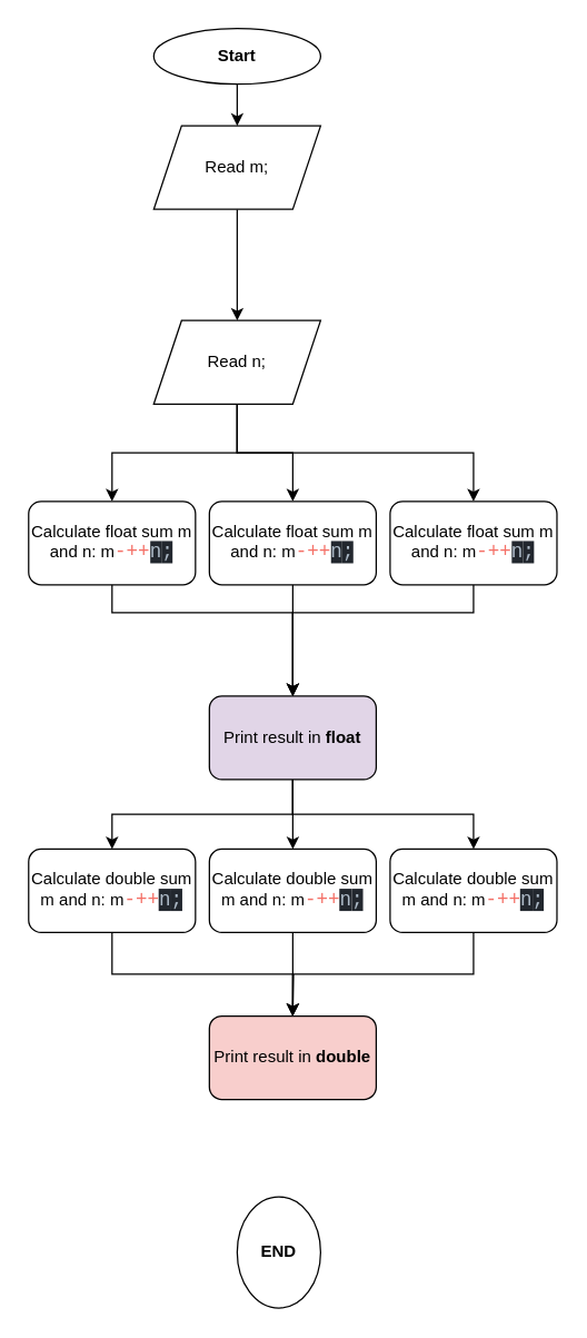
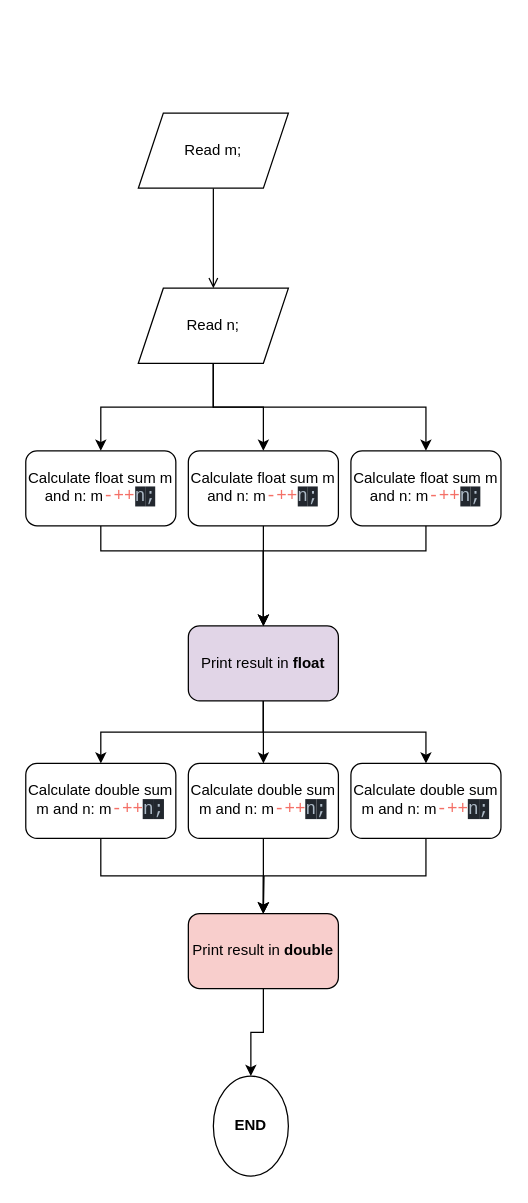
  <mxCell id="0" />
  <mxCell id="1" parent="0" />
- <mxCell id="2" value="" style="edgeStyle=orthogonalEdgeStyle;rounded=0;orthogonalLoop=1;jettySize=auto;html=1;" edge="1" parent="1" source="3" target="5"><mxGeometry relative="1" as="geometry" /></mxCell>
- <mxCell id="3" value="Start" style="ellipse;whiteSpace=wrap;html=1;fontStyle=1" vertex="1" parent="1"><mxGeometry x="110" y="20" width="120" height="40" as="geometry" /></mxCell>
- <mxCell id="4" value="" style="edgeStyle=orthogonalEdgeStyle;rounded=0;orthogonalLoop=1;jettySize=auto;html=1;" edge="1" parent="1" source="5" target="9"><mxGeometry relative="1" as="geometry" /></mxCell>
+ <mxCell id="4" value="" style="edgeStyle=orthogonalEdgeStyle;rounded=0;orthogonalLoop=1;jettySize=auto;html=1;endArrow=open;" edge="1" parent="1" source="5" target="9"><mxGeometry relative="1" as="geometry" /></mxCell>
  <mxCell id="5" value="Read m;" style="shape=parallelogram;perimeter=parallelogramPerimeter;whiteSpace=wrap;html=1;fixedSize=1;" vertex="1" parent="1"><mxGeometry x="110" y="90" width="120" height="60" as="geometry" /></mxCell>
  <mxCell id="6" value="" style="edgeStyle=orthogonalEdgeStyle;rounded=0;orthogonalLoop=1;jettySize=auto;html=1;" edge="1" parent="1" source="9" target="13"><mxGeometry relative="1" as="geometry" /></mxCell>
  <mxCell id="7" style="edgeStyle=orthogonalEdgeStyle;rounded=0;orthogonalLoop=1;jettySize=auto;html=1;entryX=0.5;entryY=0;entryDx=0;entryDy=0;" edge="1" parent="1" source="9" target="11"><mxGeometry relative="1" as="geometry" /></mxCell>
  <mxCell id="8" style="edgeStyle=orthogonalEdgeStyle;rounded=0;orthogonalLoop=1;jettySize=auto;html=1;exitX=0.5;exitY=1;exitDx=0;exitDy=0;entryX=0.5;entryY=0;entryDx=0;entryDy=0;" edge="1" parent="1" source="9" target="15"><mxGeometry relative="1" as="geometry" /></mxCell>
  <mxCell id="9" value="Read n;" style="shape=parallelogram;perimeter=parallelogramPerimeter;whiteSpace=wrap;html=1;fixedSize=1;" vertex="1" parent="1"><mxGeometry x="110" y="230" width="120" height="60" as="geometry" /></mxCell>
  <mxCell id="10" style="edgeStyle=orthogonalEdgeStyle;rounded=0;orthogonalLoop=1;jettySize=auto;html=1;entryX=0.5;entryY=0;entryDx=0;entryDy=0;" edge="1" parent="1" source="11" target="19"><mxGeometry relative="1" as="geometry"><Array as="points"><mxPoint x="80" y="440" /><mxPoint x="210" y="440" /></Array></mxGeometry></mxCell>
  <mxCell id="11" value="Calculate float sum m and n:&amp;nbsp;m&lt;span style=&quot;font-family: Consolas, &amp;quot;Courier New&amp;quot;, monospace; font-size: 14px; color: rgb(244, 112, 103);&quot;&gt;-++&lt;/span&gt;&lt;span style=&quot;background-color: rgb(34, 39, 46); color: rgb(173, 186, 199); font-family: Consolas, &amp;quot;Courier New&amp;quot;, monospace; font-size: 14px;&quot;&gt;n&lt;/span&gt;&lt;span style=&quot;background-color: rgb(34, 39, 46); color: rgb(173, 186, 199); font-family: Consolas, &amp;quot;Courier New&amp;quot;, monospace; font-size: 14px;&quot;&gt;;&lt;/span&gt;" style="rounded=1;whiteSpace=wrap;html=1;" vertex="1" parent="1"><mxGeometry x="20" y="360" width="120" height="60" as="geometry" /></mxCell>
  <mxCell id="12" value="" style="edgeStyle=orthogonalEdgeStyle;rounded=0;orthogonalLoop=1;jettySize=auto;html=1;" edge="1" parent="1" source="13" target="19"><mxGeometry relative="1" as="geometry" /></mxCell>
  <mxCell id="13" value="Calculate float sum m and n:&amp;nbsp;m&lt;span style=&quot;font-family: Consolas, &amp;quot;Courier New&amp;quot;, monospace; font-size: 14px; color: rgb(244, 112, 103);&quot;&gt;-++&lt;/span&gt;&lt;span style=&quot;background-color: rgb(34, 39, 46); color: rgb(173, 186, 199); font-family: Consolas, &amp;quot;Courier New&amp;quot;, monospace; font-size: 14px;&quot;&gt;n&lt;/span&gt;&lt;span style=&quot;background-color: rgb(34, 39, 46); color: rgb(173, 186, 199); font-family: Consolas, &amp;quot;Courier New&amp;quot;, monospace; font-size: 14px;&quot;&gt;;&lt;/span&gt;" style="rounded=1;whiteSpace=wrap;html=1;" vertex="1" parent="1"><mxGeometry x="150" y="360" width="120" height="60" as="geometry" /></mxCell>
  <mxCell id="14" style="edgeStyle=orthogonalEdgeStyle;rounded=0;orthogonalLoop=1;jettySize=auto;html=1;entryX=0.5;entryY=0;entryDx=0;entryDy=0;" edge="1" parent="1" source="15" target="19"><mxGeometry relative="1" as="geometry"><Array as="points"><mxPoint x="340" y="440" /><mxPoint x="210" y="440" /></Array></mxGeometry></mxCell>
  <mxCell id="15" value="Calculate float sum m and n:&amp;nbsp;m&lt;span style=&quot;font-family: Consolas, &amp;quot;Courier New&amp;quot;, monospace; font-size: 14px; color: rgb(244, 112, 103);&quot;&gt;-++&lt;/span&gt;&lt;span style=&quot;background-color: rgb(34, 39, 46); color: rgb(173, 186, 199); font-family: Consolas, &amp;quot;Courier New&amp;quot;, monospace; font-size: 14px;&quot;&gt;n&lt;/span&gt;&lt;span style=&quot;background-color: rgb(34, 39, 46); color: rgb(173, 186, 199); font-family: Consolas, &amp;quot;Courier New&amp;quot;, monospace; font-size: 14px;&quot;&gt;;&lt;/span&gt;" style="rounded=1;whiteSpace=wrap;html=1;" vertex="1" parent="1"><mxGeometry x="280" y="360" width="120" height="60" as="geometry" /></mxCell>
  <mxCell id="16" style="edgeStyle=orthogonalEdgeStyle;rounded=0;orthogonalLoop=1;jettySize=auto;html=1;exitX=0.5;exitY=1;exitDx=0;exitDy=0;entryX=0.5;entryY=0;entryDx=0;entryDy=0;" edge="1" parent="1" source="19" target="23"><mxGeometry relative="1" as="geometry" /></mxCell>
  <mxCell id="17" style="edgeStyle=orthogonalEdgeStyle;rounded=0;orthogonalLoop=1;jettySize=auto;html=1;exitX=0.5;exitY=1;exitDx=0;exitDy=0;entryX=0.5;entryY=0;entryDx=0;entryDy=0;" edge="1" parent="1" source="19" target="21"><mxGeometry relative="1" as="geometry" /></mxCell>
  <mxCell id="18" style="edgeStyle=orthogonalEdgeStyle;rounded=0;orthogonalLoop=1;jettySize=auto;html=1;exitX=0.5;exitY=1;exitDx=0;exitDy=0;entryX=0.5;entryY=0;entryDx=0;entryDy=0;" edge="1" parent="1" source="19" target="25"><mxGeometry relative="1" as="geometry" /></mxCell>
  <mxCell id="19" value="Print result in &lt;b&gt;float&lt;/b&gt;" style="whiteSpace=wrap;html=1;rounded=1;fillColor=#e1d5e7;" vertex="1" parent="1"><mxGeometry x="150" y="500" width="120" height="60" as="geometry" /></mxCell>
  <mxCell id="20" style="edgeStyle=orthogonalEdgeStyle;rounded=0;orthogonalLoop=1;jettySize=auto;html=1;exitX=0.5;exitY=1;exitDx=0;exitDy=0;entryX=0.5;entryY=0;entryDx=0;entryDy=0;" edge="1" parent="1" source="21" target="27"><mxGeometry relative="1" as="geometry" /></mxCell>
  <mxCell id="21" value="Calculate double sum m and n:&amp;nbsp;m&lt;span style=&quot;font-family: Consolas, &amp;quot;Courier New&amp;quot;, monospace; font-size: 14px; color: rgb(244, 112, 103);&quot;&gt;-++&lt;/span&gt;&lt;span style=&quot;background-color: rgb(34, 39, 46); color: rgb(173, 186, 199); font-family: Consolas, &amp;quot;Courier New&amp;quot;, monospace; font-size: 14px;&quot;&gt;n&lt;/span&gt;&lt;span style=&quot;background-color: rgb(34, 39, 46); color: rgb(173, 186, 199); font-family: Consolas, &amp;quot;Courier New&amp;quot;, monospace; font-size: 14px;&quot;&gt;;&lt;/span&gt;" style="rounded=1;whiteSpace=wrap;html=1;" vertex="1" parent="1"><mxGeometry x="20" y="610" width="120" height="60" as="geometry" /></mxCell>
  <mxCell id="22" style="edgeStyle=orthogonalEdgeStyle;rounded=0;orthogonalLoop=1;jettySize=auto;html=1;exitX=0.5;exitY=1;exitDx=0;exitDy=0;" edge="1" parent="1" source="23"><mxGeometry relative="1" as="geometry"><mxPoint x="209.793" y="730" as="targetPoint" /></mxGeometry></mxCell>
  <mxCell id="23" value="Calculate double sum m and n:&amp;nbsp;m&lt;span style=&quot;font-family: Consolas, &amp;quot;Courier New&amp;quot;, monospace; font-size: 14px; color: rgb(244, 112, 103);&quot;&gt;-++&lt;/span&gt;&lt;span style=&quot;background-color: rgb(34, 39, 46); color: rgb(173, 186, 199); font-family: Consolas, &amp;quot;Courier New&amp;quot;, monospace; font-size: 14px;&quot;&gt;n&lt;/span&gt;&lt;span style=&quot;background-color: rgb(34, 39, 46); color: rgb(173, 186, 199); font-family: Consolas, &amp;quot;Courier New&amp;quot;, monospace; font-size: 14px;&quot;&gt;;&lt;/span&gt;" style="rounded=1;whiteSpace=wrap;html=1;" vertex="1" parent="1"><mxGeometry x="150" y="610" width="120" height="60" as="geometry" /></mxCell>
  <mxCell id="24" style="edgeStyle=orthogonalEdgeStyle;rounded=0;orthogonalLoop=1;jettySize=auto;html=1;exitX=0.5;exitY=1;exitDx=0;exitDy=0;" edge="1" parent="1" source="25"><mxGeometry relative="1" as="geometry"><mxPoint x="210" y="730" as="targetPoint" /></mxGeometry></mxCell>
  <mxCell id="25" value="Calculate double sum m and n:&amp;nbsp;m&lt;span style=&quot;font-family: Consolas, &amp;quot;Courier New&amp;quot;, monospace; font-size: 14px; color: rgb(244, 112, 103);&quot;&gt;-++&lt;/span&gt;&lt;span style=&quot;background-color: rgb(34, 39, 46); color: rgb(173, 186, 199); font-family: Consolas, &amp;quot;Courier New&amp;quot;, monospace; font-size: 14px;&quot;&gt;n&lt;/span&gt;&lt;span style=&quot;background-color: rgb(34, 39, 46); color: rgb(173, 186, 199); font-family: Consolas, &amp;quot;Courier New&amp;quot;, monospace; font-size: 14px;&quot;&gt;;&lt;/span&gt;" style="rounded=1;whiteSpace=wrap;html=1;" vertex="1" parent="1"><mxGeometry x="280" y="610" width="120" height="60" as="geometry" /></mxCell>
+ <mxCell id="26" value="" style="edgeStyle=orthogonalEdgeStyle;rounded=0;orthogonalLoop=1;jettySize=auto;html=1;" edge="1" parent="1" source="27" target="28"><mxGeometry relative="1" as="geometry" /></mxCell>
  <mxCell id="27" value="Print result in &lt;b&gt;double&lt;/b&gt;" style="whiteSpace=wrap;html=1;rounded=1;fillColor=#f8cecc;" vertex="1" parent="1"><mxGeometry x="150" y="730" width="120" height="60" as="geometry" /></mxCell>
  <mxCell id="28" value="END" style="ellipse;whiteSpace=wrap;html=1;rounded=1;fontStyle=1" vertex="1" parent="1"><mxGeometry x="170" y="860" width="60" height="80" as="geometry" /></mxCell>
